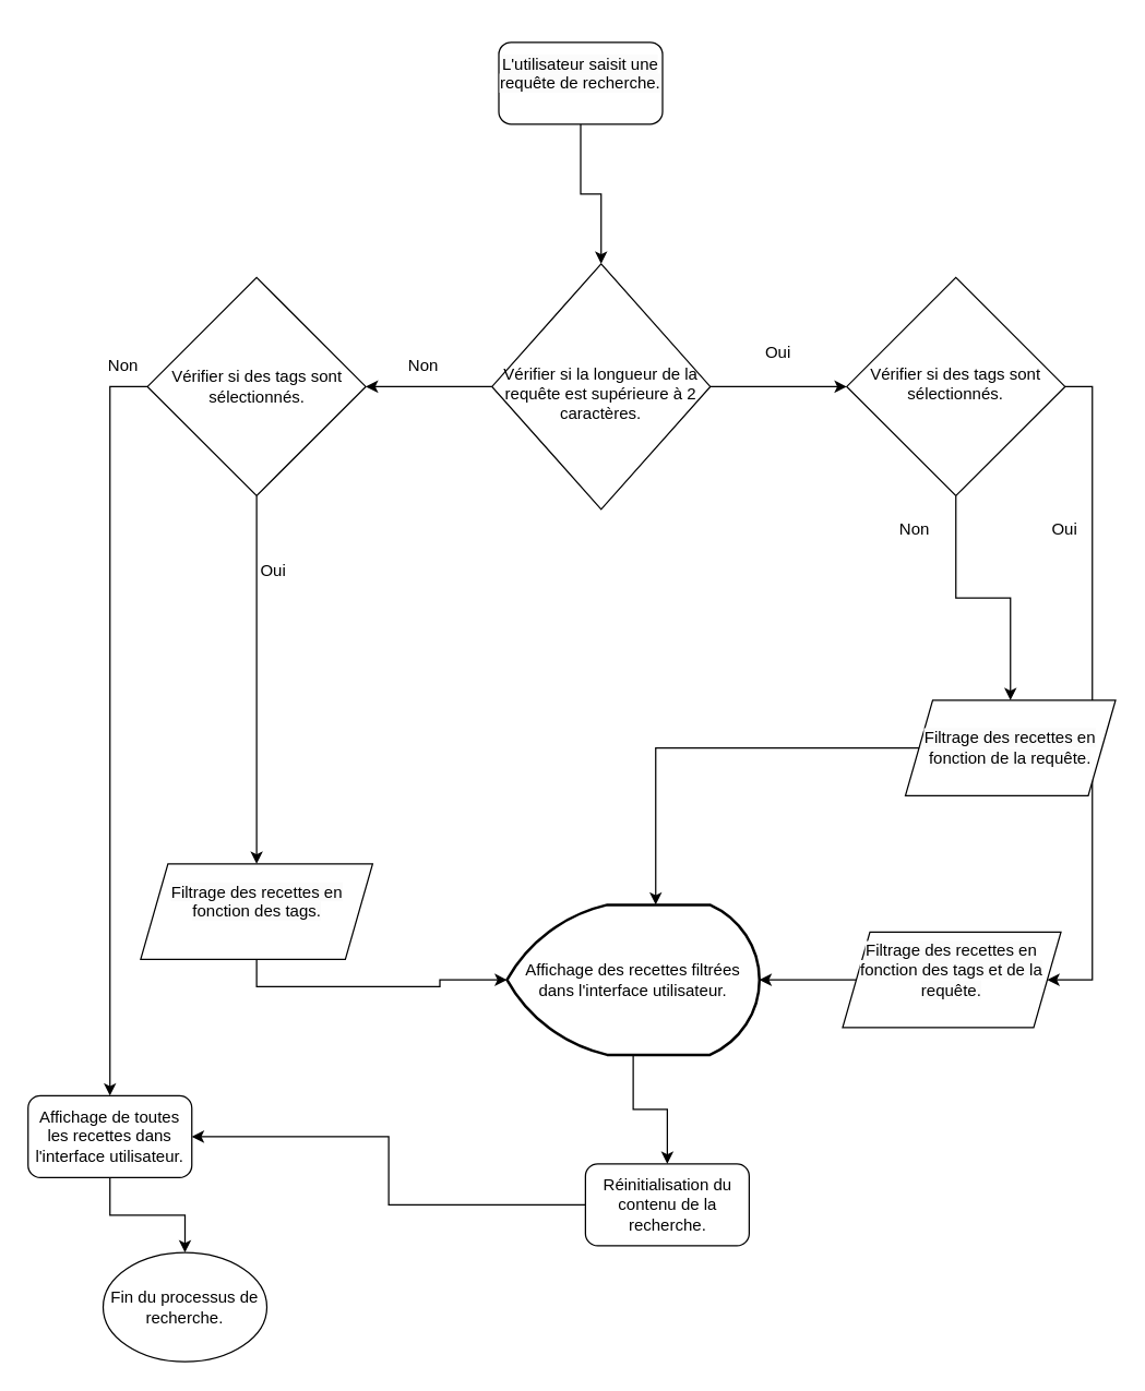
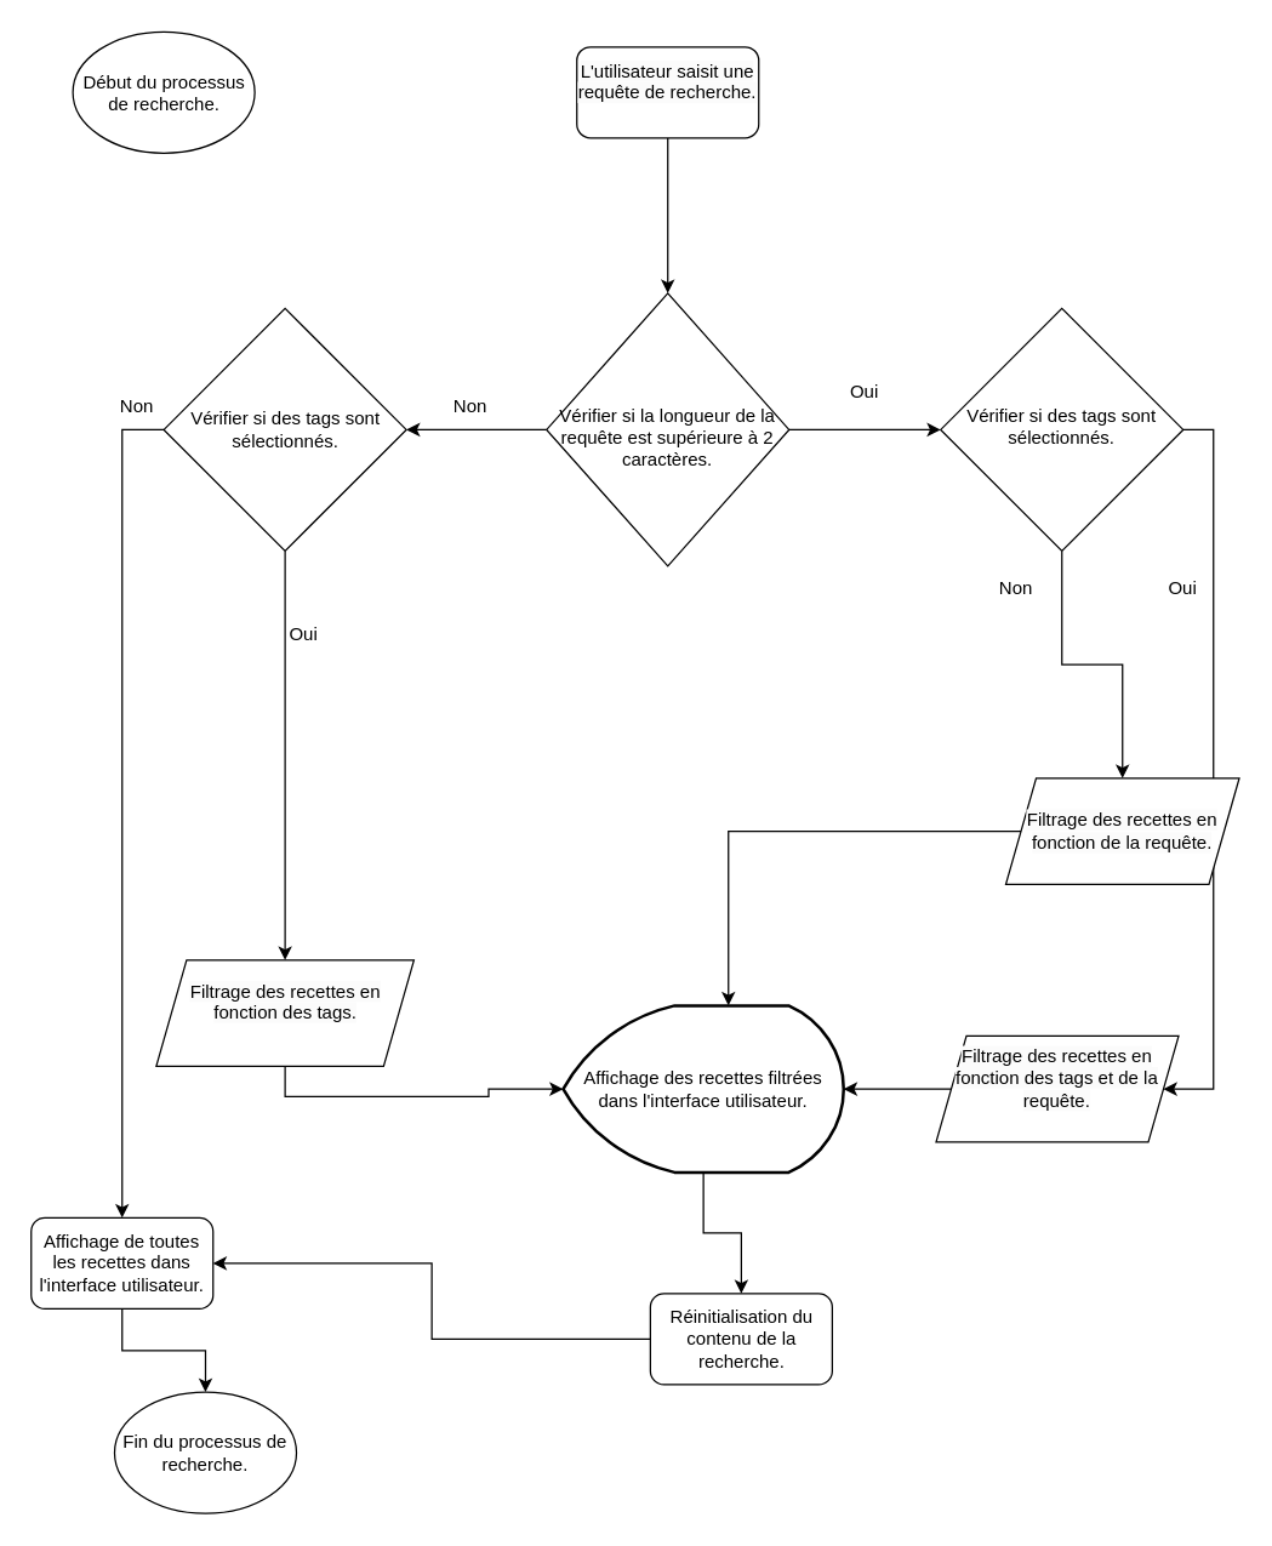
  <mxCell id="0" />
  <mxCell id="1" parent="0" />
  <mxCell id="2" value="" style="edgeStyle=orthogonalEdgeStyle;rounded=0;orthogonalLoop=1;jettySize=auto;html=1;entryX=0;entryY=0.5;entryDx=0;entryDy=0;" edge="1" parent="1" source="4" target="7"><mxGeometry relative="1" as="geometry"><mxPoint x="700" y="433" as="targetPoint" /></mxGeometry></mxCell>
  <mxCell id="3" value="" style="edgeStyle=orthogonalEdgeStyle;rounded=0;orthogonalLoop=1;jettySize=auto;html=1;" edge="1" parent="1" source="4" target="14"><mxGeometry relative="1" as="geometry" /></mxCell>
  <mxCell id="4" value="&lt;br&gt;Vérifier si la longueur de la requête est supérieure à 2 caractères." style="rhombus;whiteSpace=wrap;html=1;shadow=0;fontFamily=Helvetica;fontSize=12;align=center;strokeWidth=1;spacing=6;spacingTop=-4;" parent="1" vertex="1"><mxGeometry x="360" y="193" width="160" height="180" as="geometry" /></mxCell>
  <mxCell id="5" value="" style="edgeStyle=orthogonalEdgeStyle;rounded=0;orthogonalLoop=1;jettySize=auto;html=1;" edge="1" parent="1" source="7" target="25"><mxGeometry relative="1" as="geometry" /></mxCell>
  <mxCell id="6" value="" style="edgeStyle=orthogonalEdgeStyle;rounded=0;orthogonalLoop=1;jettySize=auto;html=1;entryX=1;entryY=0.5;entryDx=0;entryDy=0;exitX=1;exitY=0.5;exitDx=0;exitDy=0;" edge="1" parent="1" source="7" target="23"><mxGeometry relative="1" as="geometry"><mxPoint x="900" y="283" as="targetPoint" /><Array as="points"><mxPoint x="800" y="283" /><mxPoint x="800" y="718" /></Array></mxGeometry></mxCell>
  <mxCell id="7" value="Vérifier si des tags sont sélectionnés." style="rhombus;whiteSpace=wrap;html=1;shadow=0;fontFamily=Helvetica;fontSize=12;align=center;strokeWidth=1;spacing=6;spacingTop=-4;" parent="1" vertex="1"><mxGeometry x="620" y="203" width="160" height="160" as="geometry" /></mxCell>
+ <mxCell id="8" value="Début du processus de recherche." style="ellipse;whiteSpace=wrap;html=1;" parent="1" vertex="1"><mxGeometry x="47.5" y="20.5" width="120" height="80" as="geometry" /></mxCell>
  <mxCell id="9" value="" style="edgeStyle=orthogonalEdgeStyle;rounded=0;orthogonalLoop=1;jettySize=auto;html=1;" edge="1" parent="1" source="10" target="27"><mxGeometry relative="1" as="geometry" /></mxCell>
  <mxCell id="10" value="Affichage des recettes filtrées dans l'interface utilisateur." style="strokeWidth=2;html=1;shape=mxgraph.flowchart.display;whiteSpace=wrap;" vertex="1" parent="1"><mxGeometry x="371" y="663" width="185" height="110" as="geometry" /></mxCell>
  <mxCell id="11" value="Oui" style="text;html=1;strokeColor=none;fillColor=none;align=center;verticalAlign=middle;whiteSpace=wrap;rounded=0;" vertex="1" parent="1"><mxGeometry x="170" y="403" width="60" height="30" as="geometry" /></mxCell>
  <mxCell id="12" value="" style="edgeStyle=orthogonalEdgeStyle;rounded=0;orthogonalLoop=1;jettySize=auto;html=1;entryX=0.5;entryY=0;entryDx=0;entryDy=0;" edge="1" parent="1" source="14" target="21"><mxGeometry relative="1" as="geometry"><mxPoint x="280" y="363" as="targetPoint" /></mxGeometry></mxCell>
  <mxCell id="13" value="" style="edgeStyle=orthogonalEdgeStyle;rounded=0;orthogonalLoop=1;jettySize=auto;html=1;exitX=0;exitY=0.5;exitDx=0;exitDy=0;" edge="1" parent="1" source="14" target="17"><mxGeometry relative="1" as="geometry" /></mxCell>
  <mxCell id="14" value="Vérifier si des tags sont sélectionnés." style="rhombus;whiteSpace=wrap;html=1;" vertex="1" parent="1"><mxGeometry x="107.5" y="203" width="160" height="160" as="geometry" /></mxCell>
  <mxCell id="15" value="Non" style="text;html=1;strokeColor=none;fillColor=none;align=center;verticalAlign=middle;whiteSpace=wrap;rounded=0;" vertex="1" parent="1"><mxGeometry x="280" y="253" width="60" height="30" as="geometry" /></mxCell>
  <mxCell id="16" value="" style="edgeStyle=orthogonalEdgeStyle;rounded=0;orthogonalLoop=1;jettySize=auto;html=1;" edge="1" parent="1" source="17" target="28"><mxGeometry relative="1" as="geometry" /></mxCell>
  <mxCell id="17" value="Affichage de toutes les recettes dans l'interface utilisateur." style="rounded=1;whiteSpace=wrap;html=1;" vertex="1" parent="1"><mxGeometry x="20" y="803" width="120" height="60" as="geometry" /></mxCell>
  <mxCell id="18" value="" style="edgeStyle=orthogonalEdgeStyle;rounded=0;orthogonalLoop=1;jettySize=auto;html=1;entryX=0;entryY=0.5;entryDx=0;entryDy=0;entryPerimeter=0;exitX=0.5;exitY=1;exitDx=0;exitDy=0;" edge="1" parent="1" source="21" target="10"><mxGeometry relative="1" as="geometry"><mxPoint x="280" y="423" as="sourcePoint" /><mxPoint x="280" y="503" as="targetPoint" /></mxGeometry></mxCell>
  <mxCell id="19" value="Non" style="text;html=1;strokeColor=none;fillColor=none;align=center;verticalAlign=middle;whiteSpace=wrap;rounded=0;" vertex="1" parent="1"><mxGeometry x="60" y="253" width="60" height="30" as="geometry" /></mxCell>
  <mxCell id="20" value="Oui" style="text;html=1;strokeColor=none;fillColor=none;align=center;verticalAlign=middle;whiteSpace=wrap;rounded=0;" vertex="1" parent="1"><mxGeometry x="540" y="243" width="60" height="30" as="geometry" /></mxCell>
  <mxCell id="21" value="&#10;&lt;span style=&quot;color: rgb(0, 0, 0); font-family: Helvetica; font-size: 12px; font-style: normal; font-variant-ligatures: normal; font-variant-caps: normal; font-weight: 400; letter-spacing: normal; orphans: 2; text-align: center; text-indent: 0px; text-transform: none; widows: 2; word-spacing: 0px; -webkit-text-stroke-width: 0px; background-color: rgb(251, 251, 251); text-decoration-thickness: initial; text-decoration-style: initial; text-decoration-color: initial; float: none; display: inline !important;&quot;&gt;Filtrage des recettes en fonction des tags.&lt;/span&gt;&#10;&#10;" style="shape=parallelogram;perimeter=parallelogramPerimeter;whiteSpace=wrap;html=1;fixedSize=1;" vertex="1" parent="1"><mxGeometry x="102.5" y="633" width="170" height="70" as="geometry" /></mxCell>
  <mxCell id="22" value="" style="edgeStyle=orthogonalEdgeStyle;rounded=0;orthogonalLoop=1;jettySize=auto;html=1;" edge="1" parent="1" source="23" target="10"><mxGeometry relative="1" as="geometry" /></mxCell>
  <mxCell id="23" value="&#10;&lt;span style=&quot;color: rgb(0, 0, 0); font-family: Helvetica; font-size: 12px; font-style: normal; font-variant-ligatures: normal; font-variant-caps: normal; font-weight: 400; letter-spacing: normal; orphans: 2; text-align: center; text-indent: 0px; text-transform: none; widows: 2; word-spacing: 0px; -webkit-text-stroke-width: 0px; background-color: rgb(251, 251, 251); text-decoration-thickness: initial; text-decoration-style: initial; text-decoration-color: initial; float: none; display: inline !important;&quot;&gt;Filtrage des recettes en fonction des tags et de la requête.&lt;/span&gt;&#10;&#10;" style="shape=parallelogram;perimeter=parallelogramPerimeter;whiteSpace=wrap;html=1;fixedSize=1;" vertex="1" parent="1"><mxGeometry x="617" y="683" width="160" height="70" as="geometry" /></mxCell>
  <mxCell id="24" value="" style="edgeStyle=orthogonalEdgeStyle;rounded=0;orthogonalLoop=1;jettySize=auto;html=1;" edge="1" parent="1" source="25" target="10"><mxGeometry relative="1" as="geometry"><mxPoint x="552" y="888" as="targetPoint" /><Array as="points"><mxPoint x="480" y="673" /><mxPoint x="480" y="618" /></Array></mxGeometry></mxCell>
  <mxCell id="25" value="&#10;&lt;br style=&quot;border-color: var(--border-color); color: rgb(0, 0, 0); font-family: Helvetica; font-size: 12px; font-style: normal; font-variant-ligatures: normal; font-variant-caps: normal; font-weight: 400; letter-spacing: normal; orphans: 2; text-align: center; text-indent: 0px; text-transform: none; widows: 2; word-spacing: 0px; -webkit-text-stroke-width: 0px; background-color: rgb(251, 251, 251); text-decoration-thickness: initial; text-decoration-style: initial; text-decoration-color: initial;&quot;&gt;&lt;span style=&quot;border-color: var(--border-color); color: rgb(0, 0, 0); font-family: Helvetica; font-size: 12px; font-style: normal; font-variant-ligatures: normal; font-variant-caps: normal; font-weight: 400; letter-spacing: normal; orphans: 2; text-align: center; text-indent: 0px; text-transform: none; widows: 2; word-spacing: 0px; -webkit-text-stroke-width: 0px; text-decoration-thickness: initial; text-decoration-style: initial; text-decoration-color: initial; background-color: rgb(251, 251, 251); float: none; display: inline !important;&quot;&gt;Filtrage des recettes en fonction de la requête.&lt;/span&gt;&lt;br style=&quot;border-color: var(--border-color); color: rgb(0, 0, 0); font-family: Helvetica; font-size: 12px; font-style: normal; font-variant-ligatures: normal; font-variant-caps: normal; font-weight: 400; letter-spacing: normal; orphans: 2; text-align: center; text-indent: 0px; text-transform: none; widows: 2; word-spacing: 0px; -webkit-text-stroke-width: 0px; background-color: rgb(251, 251, 251); text-decoration-thickness: initial; text-decoration-style: initial; text-decoration-color: initial;&quot;&gt;&#10;&#10;" style="shape=parallelogram;perimeter=parallelogramPerimeter;whiteSpace=wrap;html=1;fixedSize=1;" vertex="1" parent="1"><mxGeometry x="663" y="513" width="154" height="70" as="geometry" /></mxCell>
  <mxCell id="26" value="" style="edgeStyle=orthogonalEdgeStyle;rounded=0;orthogonalLoop=1;jettySize=auto;html=1;entryX=1;entryY=0.5;entryDx=0;entryDy=0;" edge="1" parent="1" source="27" target="17"><mxGeometry relative="1" as="geometry"><mxPoint x="303.5" y="833" as="targetPoint" /></mxGeometry></mxCell>
  <mxCell id="27" value="Réinitialisation du contenu de la recherche." style="rounded=1;whiteSpace=wrap;html=1;" vertex="1" parent="1"><mxGeometry x="428.5" y="853" width="120" height="60" as="geometry" /></mxCell>
  <mxCell id="28" value="Fin du processus de recherche." style="ellipse;whiteSpace=wrap;html=1;" vertex="1" parent="1"><mxGeometry x="75" y="918" width="120" height="80" as="geometry" /></mxCell>
  <mxCell id="29" value="" style="edgeStyle=orthogonalEdgeStyle;rounded=0;orthogonalLoop=1;jettySize=auto;html=1;" edge="1" parent="1" source="30" target="4"><mxGeometry relative="1" as="geometry" /></mxCell>
- <mxCell id="30" value="&#10;&lt;span style=&quot;color: rgb(0, 0, 0); font-family: Helvetica; font-size: 12px; font-style: normal; font-variant-ligatures: normal; font-variant-caps: normal; font-weight: 400; letter-spacing: normal; orphans: 2; text-align: center; text-indent: 0px; text-transform: none; widows: 2; word-spacing: 0px; -webkit-text-stroke-width: 0px; background-color: rgb(251, 251, 251); text-decoration-thickness: initial; text-decoration-style: initial; text-decoration-color: initial; float: none; display: inline !important;&quot;&gt;L'utilisateur saisit une requête de recherche.&lt;/span&gt;&#10;&#10;" style="rounded=1;whiteSpace=wrap;html=1;" vertex="1" parent="1"><mxGeometry x="365" y="30.5" width="120" height="60" as="geometry" /></mxCell>
+ <mxCell id="30" value="&#10;&lt;span style=&quot;color: rgb(0, 0, 0); font-family: Helvetica; font-size: 12px; font-style: normal; font-variant-ligatures: normal; font-variant-caps: normal; font-weight: 400; letter-spacing: normal; orphans: 2; text-align: center; text-indent: 0px; text-transform: none; widows: 2; word-spacing: 0px; -webkit-text-stroke-width: 0px; background-color: rgb(251, 251, 251); text-decoration-thickness: initial; text-decoration-style: initial; text-decoration-color: initial; float: none; display: inline !important;&quot;&gt;L'utilisateur saisit une requête de recherche.&lt;/span&gt;&#10;&#10;" style="rounded=1;whiteSpace=wrap;html=1;" vertex="1" parent="1"><mxGeometry x="380" y="30.5" width="120" height="60" as="geometry" /></mxCell>
  <mxCell id="31" value="Oui" style="text;html=1;strokeColor=none;fillColor=none;align=center;verticalAlign=middle;whiteSpace=wrap;rounded=0;" vertex="1" parent="1"><mxGeometry x="750" y="373" width="60" height="30" as="geometry" /></mxCell>
  <mxCell id="32" value="Non" style="text;html=1;strokeColor=none;fillColor=none;align=center;verticalAlign=middle;whiteSpace=wrap;rounded=0;" vertex="1" parent="1"><mxGeometry x="640" y="373" width="60" height="30" as="geometry" /></mxCell>
